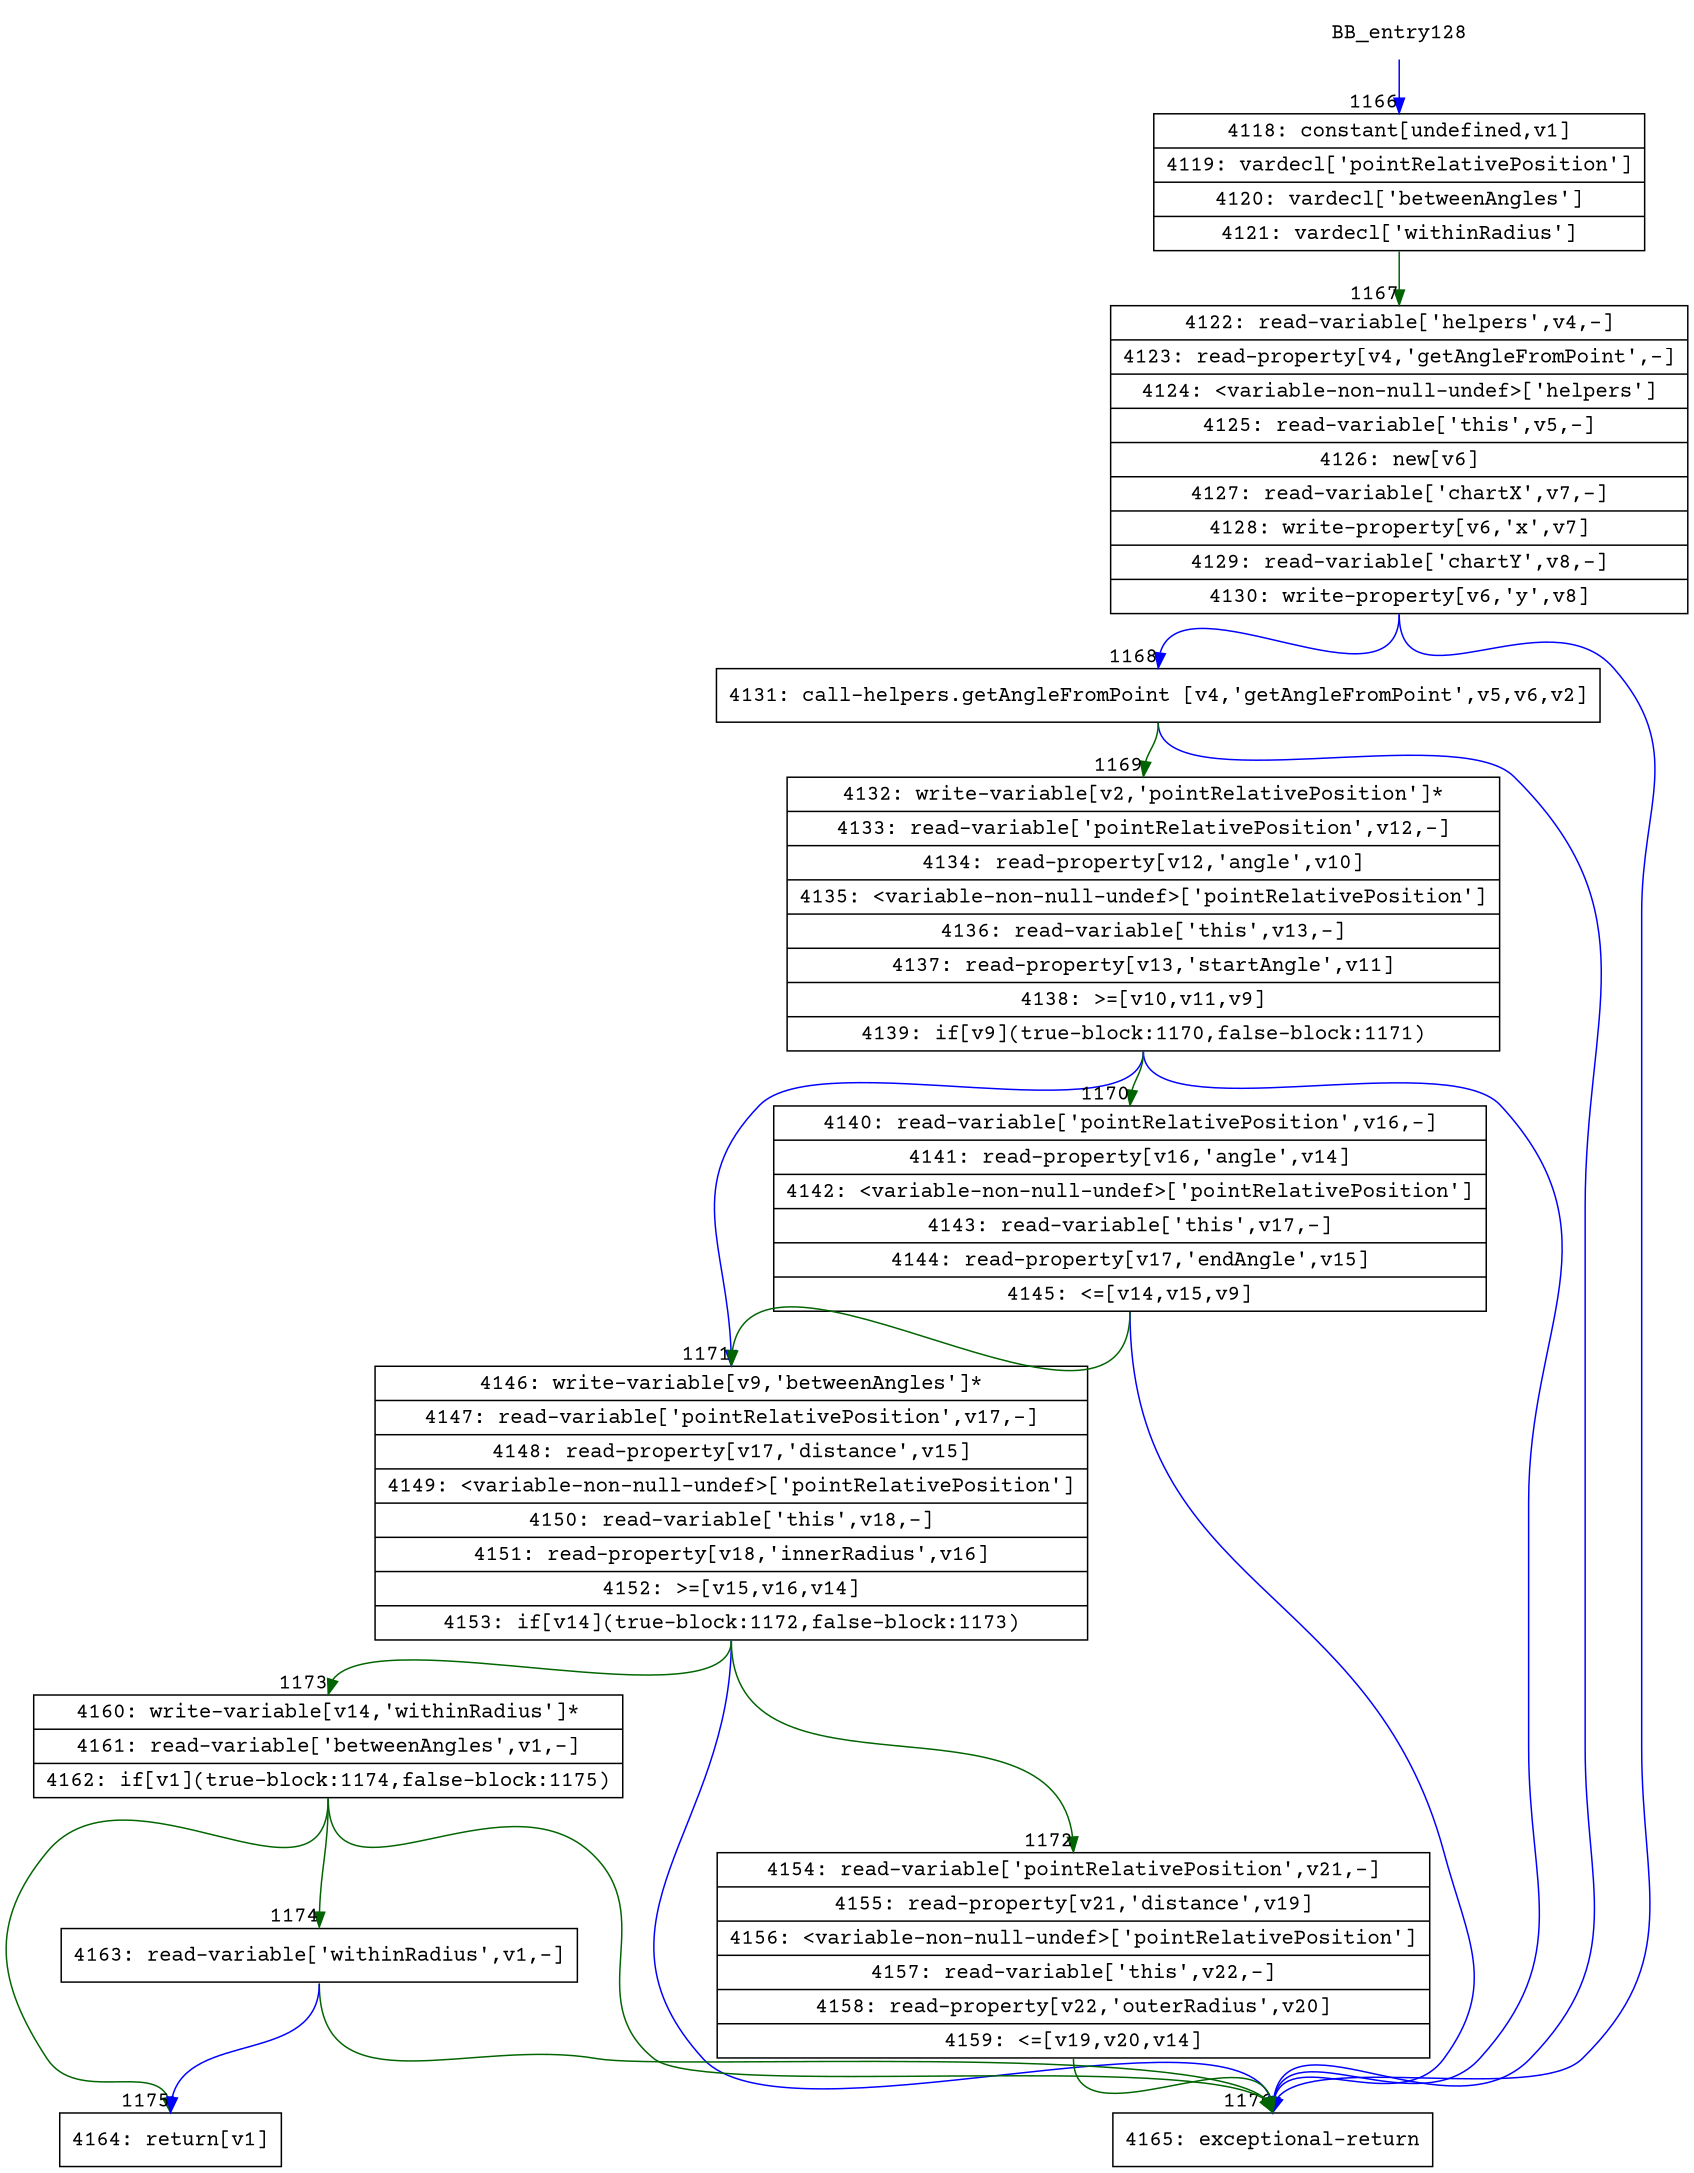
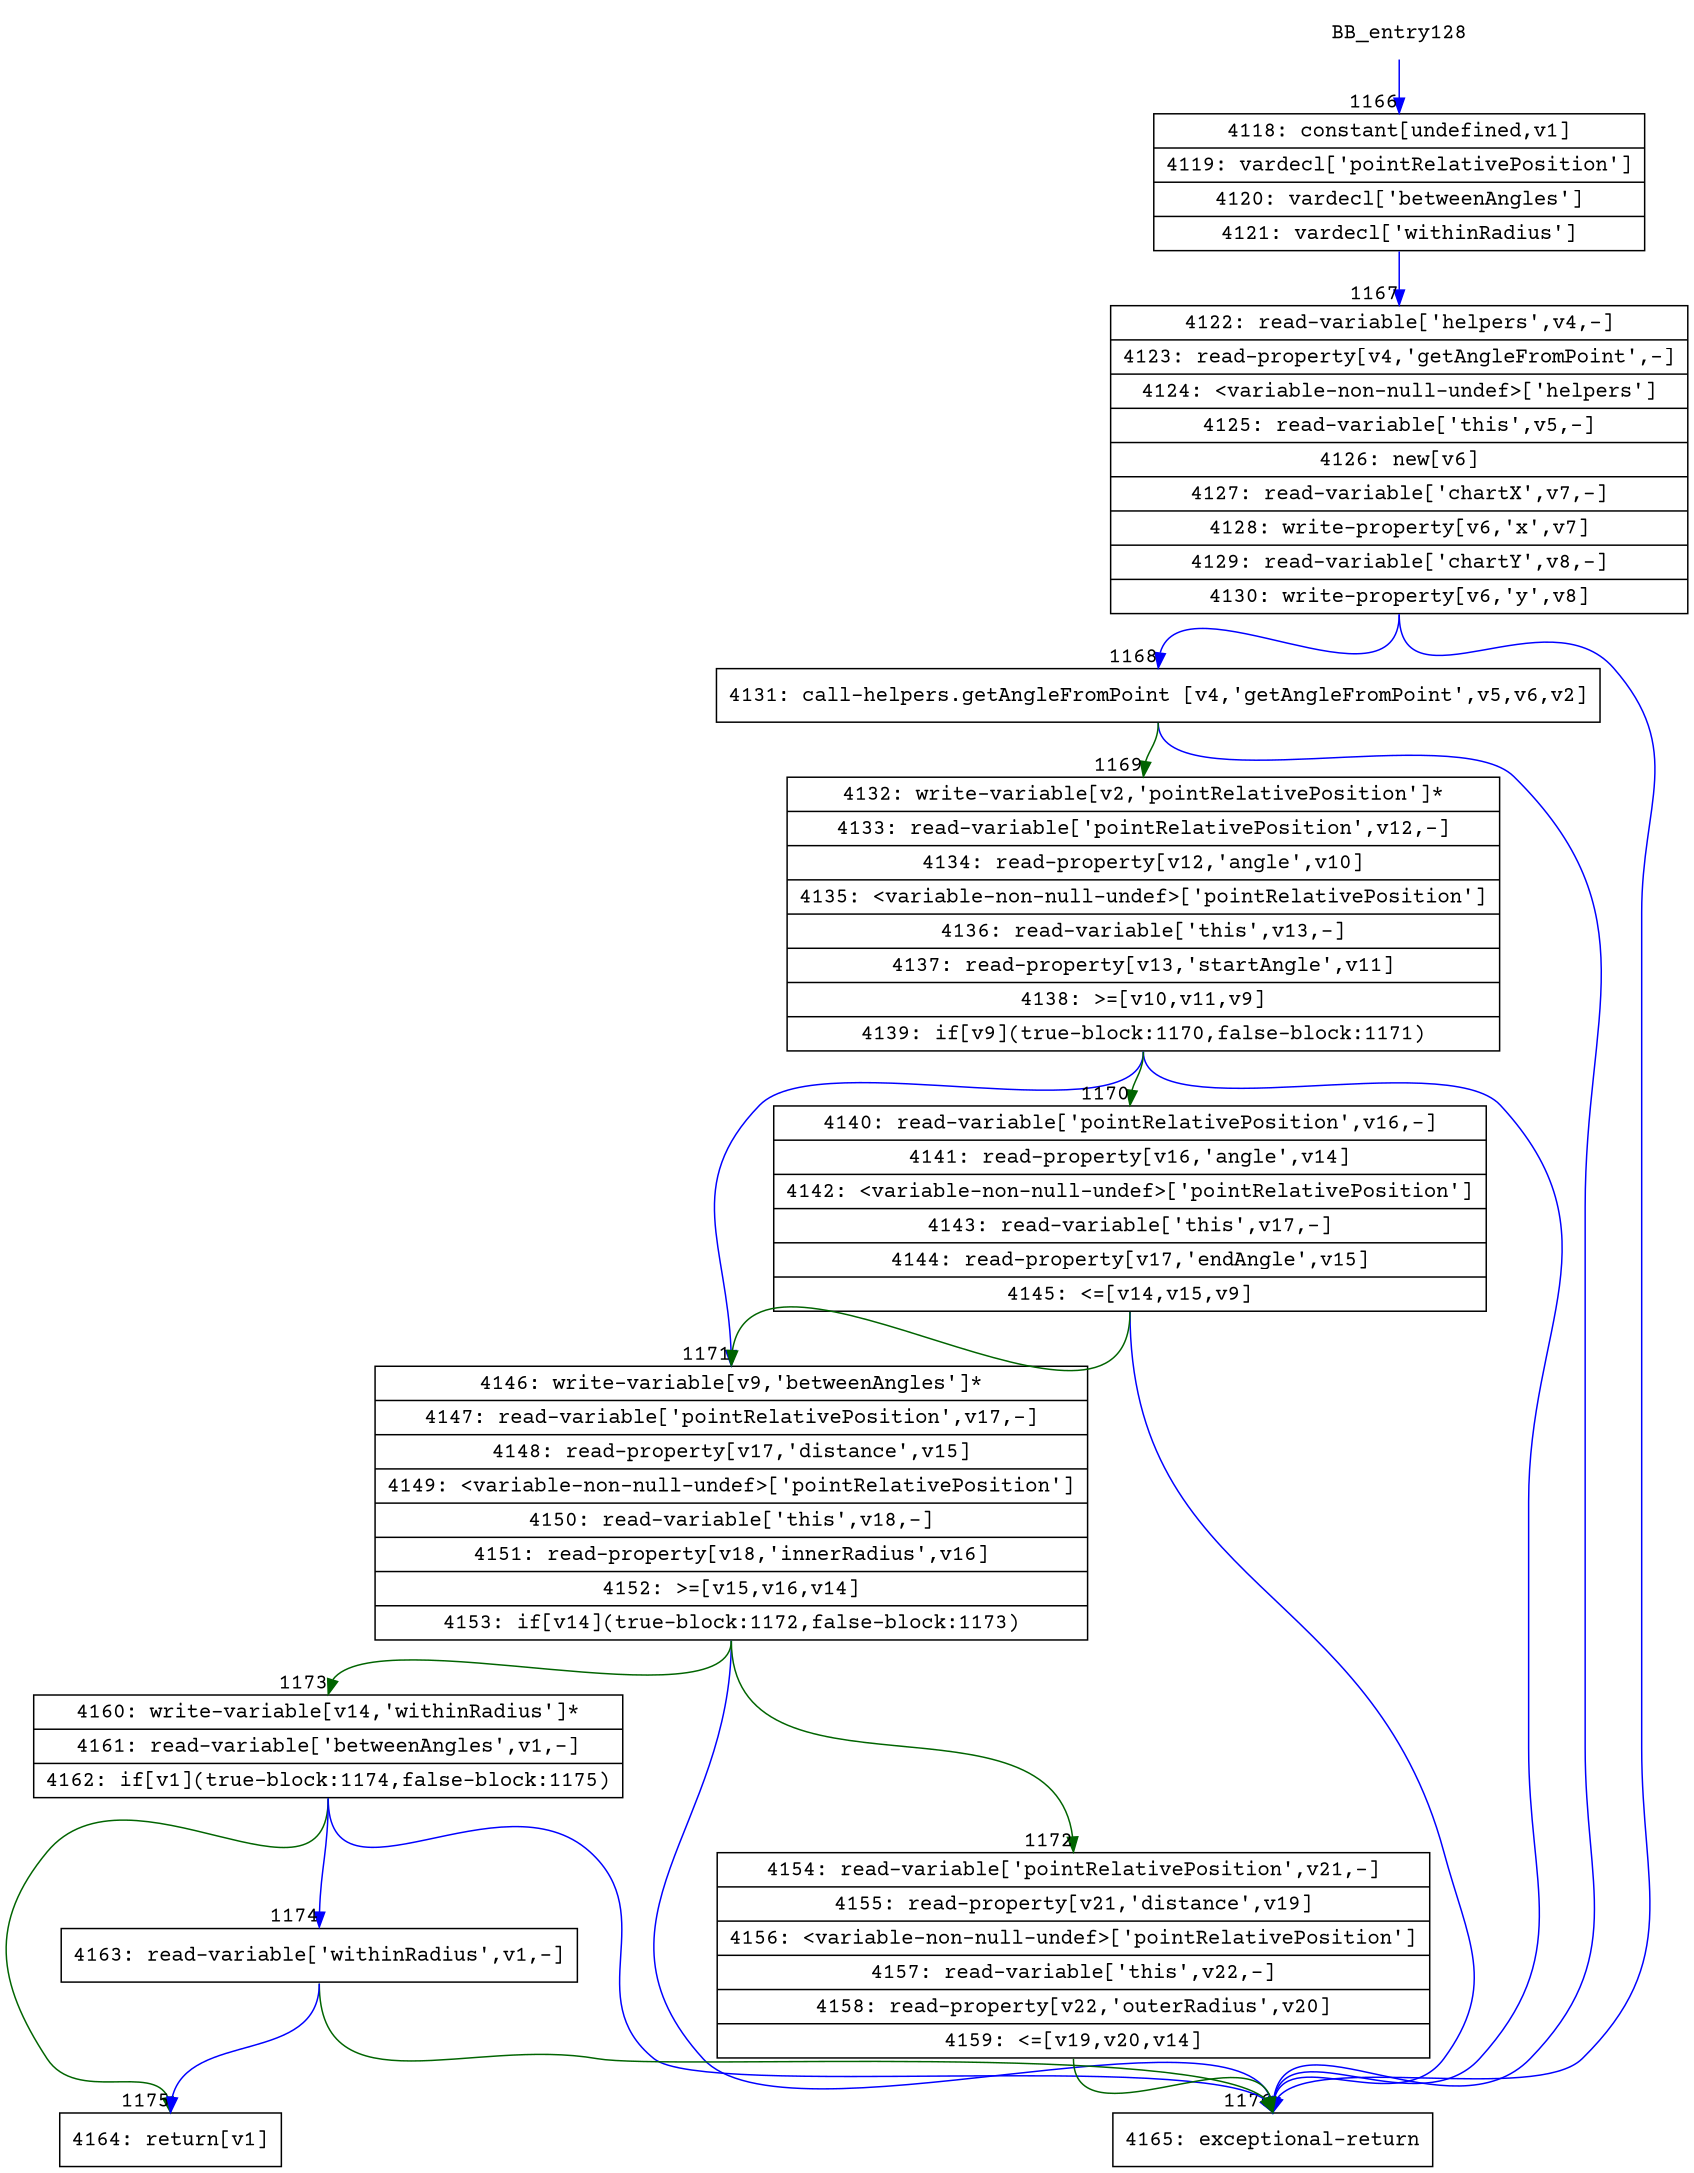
  digraph {
    fontname="Courier Prime"
    rankdir=TD
    node [fontname="Courier Prime" shape=record]
    edge [color=blue fontname="Courier Prime" headport=n tailport=s]
    n1 [label=BB_entry128 shape=none]
    n2 [label="{4118: constant[undefined,v1]|4119: vardecl['pointRelativePosition']|4120: vardecl['betweenAngles']|4121: vardecl['withinRadius']}"]
    n3 [label="{4122: read-variable['helpers',v4,-]|4123: read-property[v4,'getAngleFromPoint',-]|4124: \<variable-non-null-undef\>['helpers']|4125: read-variable['this',v5,-]|4126: new[v6]|4127: read-variable['chartX',v7,-]|4128: write-property[v6,'x',v7]|4129: read-variable['chartY',v8,-]|4130: write-property[v6,'y',v8]}"]
    n4 [label="{4131: call-helpers.getAngleFromPoint [v4,'getAngleFromPoint',v5,v6,v2]}"]
    n5 [label="{4165: exceptional-return}"]
    n6 [label="{4132: write-variable[v2,'pointRelativePosition']*|4133: read-variable['pointRelativePosition',v12,-]|4134: read-property[v12,'angle',v10]|4135: \<variable-non-null-undef\>['pointRelativePosition']|4136: read-variable['this',v13,-]|4137: read-property[v13,'startAngle',v11]|4138: \>=[v10,v11,v9]|4139: if[v9](true-block:1170,false-block:1171)}"]
    n7 [label="{4146: write-variable[v9,'betweenAngles']*|4147: read-variable['pointRelativePosition',v17,-]|4148: read-property[v17,'distance',v15]|4149: \<variable-non-null-undef\>['pointRelativePosition']|4150: read-variable['this',v18,-]|4151: read-property[v18,'innerRadius',v16]|4152: \>=[v15,v16,v14]|4153: if[v14](true-block:1172,false-block:1173)}"]
    n8 [label="{4140: read-variable['pointRelativePosition',v16,-]|4141: read-property[v16,'angle',v14]|4142: \<variable-non-null-undef\>['pointRelativePosition']|4143: read-variable['this',v17,-]|4144: read-property[v17,'endAngle',v15]|4145: \<=[v14,v15,v9]}"]
    n9 [label="{4160: write-variable[v14,'withinRadius']*|4161: read-variable['betweenAngles',v1,-]|4162: if[v1](true-block:1174,false-block:1175)}"]
    n10 [label="{4154: read-variable['pointRelativePosition',v21,-]|4155: read-property[v21,'distance',v19]|4156: \<variable-non-null-undef\>['pointRelativePosition']|4157: read-variable['this',v22,-]|4158: read-property[v22,'outerRadius',v20]|4159: \<=[v19,v20,v14]}"]
    n11 [label="{4164: return[v1]}"]
    n12 [label="{4163: read-variable['withinRadius',v1,-]}"]
    n1 -> n2 [headlabel="    1166"]
-   n2 -> n3 [color=darkgreen headlabel="      1167"]
+   n2 -> n3 [headlabel="      1167"]
    n3 -> n4 [headlabel="      1168"]
    n3 -> n5 [headlabel="      1176"]
    n4 -> n5
    n4 -> n6 [color=darkgreen headlabel="      1169"]
    n6 -> n5
    n6 -> n7 [headlabel="      1171"]
    n6 -> n8 [color=darkgreen headlabel="      1170"]
    n7 -> n5
    n7 -> n9 [color=darkgreen headlabel="      1173"]
    n7 -> n10 [color=darkgreen headlabel="      1172"]
    n8 -> n5
    n8 -> n7 [color=darkgreen]
-   n9 -> n5 [color=darkgreen]
+   n9 -> n5
    n9 -> n11 [color=darkgreen headlabel="      1175"]
-   n9 -> n12 [color=darkgreen headlabel="      1174"]
+   n9 -> n12 [headlabel="      1174"]
    n10 -> n5 [color=darkgreen]
    n12 -> n5 [color=darkgreen]
    n12 -> n11
  }
